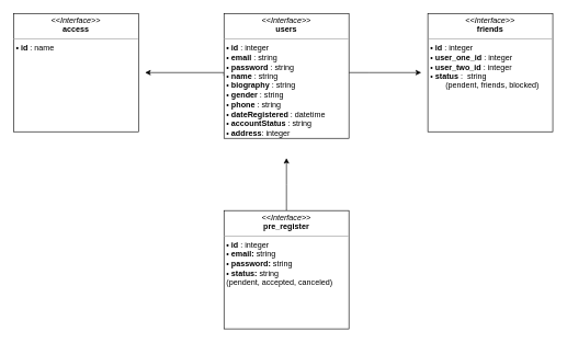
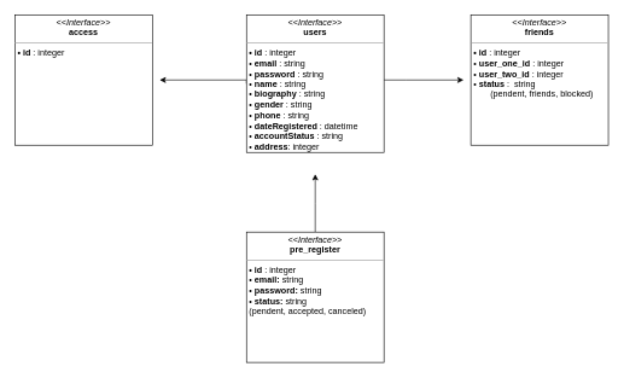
  <mxCell id="0" />
  <mxCell id="1" parent="0" />
  <mxCell id="2" style="edgeStyle=orthogonalEdgeStyle;rounded=0;orthogonalLoop=1;jettySize=auto;html=1;" parent="1" source="4" edge="1"><mxGeometry relative="1" as="geometry"><mxPoint x="640" y="110" as="targetPoint" /><Array as="points"><mxPoint x="560" y="110" /><mxPoint x="560" y="110" /></Array></mxGeometry></mxCell>
  <mxCell id="3" style="edgeStyle=orthogonalEdgeStyle;rounded=0;orthogonalLoop=1;jettySize=auto;html=1;exitX=0;exitY=0.5;exitDx=0;exitDy=0;" parent="1" source="4" edge="1"><mxGeometry relative="1" as="geometry"><mxPoint x="220" y="110" as="targetPoint" /><Array as="points"><mxPoint x="340" y="110" /></Array></mxGeometry></mxCell>
  <mxCell id="4" value="&lt;p style=&quot;margin: 0px ; margin-top: 4px ; text-align: center&quot;&gt;&lt;i&gt;&amp;lt;&amp;lt;Interface&amp;gt;&amp;gt;&lt;/i&gt;&lt;br&gt;&lt;b&gt;users&lt;/b&gt;&lt;/p&gt;&lt;hr size=&quot;1&quot;&gt;&lt;p style=&quot;margin: 0px ; margin-left: 4px&quot;&gt;&lt;b&gt;• id&lt;/b&gt; : integer&lt;/p&gt;&lt;p style=&quot;margin: 0px ; margin-left: 4px&quot;&gt;• &lt;b&gt;email &lt;/b&gt;: string&lt;/p&gt;&lt;p style=&quot;margin: 0px ; margin-left: 4px&quot;&gt;• &lt;b&gt;password &lt;/b&gt;: string&lt;/p&gt;&lt;p style=&quot;margin: 0px ; margin-left: 4px&quot;&gt;• &lt;b&gt;name &lt;/b&gt;: string&lt;/p&gt;&lt;p style=&quot;margin: 0px ; margin-left: 4px&quot;&gt;• &lt;b&gt;biography &lt;/b&gt;: string&lt;/p&gt;&lt;p style=&quot;margin: 0px ; margin-left: 4px&quot;&gt;• &lt;b&gt;gender &lt;/b&gt;: string&lt;/p&gt;&lt;p style=&quot;margin: 0px ; margin-left: 4px&quot;&gt;• &lt;b&gt;phone &lt;/b&gt;: string&lt;/p&gt;&lt;p style=&quot;margin: 0px ; margin-left: 4px&quot;&gt;• &lt;b&gt;dateRegistered &lt;/b&gt;: datetime&lt;/p&gt;&lt;p style=&quot;margin: 0px ; margin-left: 4px&quot;&gt;• &lt;b&gt;accountStatus &lt;/b&gt;: string&lt;/p&gt;&lt;p style=&quot;margin: 0px ; margin-left: 4px&quot;&gt;• &lt;b&gt;address&lt;/b&gt;: integer&lt;br&gt;&lt;/p&gt;&lt;p style=&quot;margin: 0px ; margin-left: 4px&quot;&gt;&lt;br&gt;&lt;/p&gt;&lt;p style=&quot;margin: 0px ; margin-left: 4px&quot;&gt;&lt;br&gt;&lt;/p&gt;" style="verticalAlign=top;align=left;overflow=fill;fontSize=12;fontFamily=Helvetica;html=1;rounded=0;shadow=0;comic=0;labelBackgroundColor=none;strokeWidth=1" parent="1" vertex="1"><mxGeometry x="340" y="20" width="190" height="190" as="geometry" /></mxCell>
  <mxCell id="5" value="&lt;p style=&quot;margin: 0px ; margin-top: 4px ; text-align: center&quot;&gt;&lt;i&gt;&amp;lt;&amp;lt;Interface&amp;gt;&amp;gt;&lt;/i&gt;&lt;br&gt;&lt;b&gt;friends&lt;/b&gt;&lt;/p&gt;&lt;hr size=&quot;1&quot;&gt;&lt;p style=&quot;margin: 0px ; margin-left: 4px&quot;&gt;&lt;b&gt;• id&lt;/b&gt; : integer&lt;/p&gt;&lt;p style=&quot;margin: 0px ; margin-left: 4px&quot;&gt;• &lt;b&gt;user_one_id&amp;nbsp;&lt;/b&gt;: integer&lt;/p&gt;&lt;p style=&quot;margin: 0px ; margin-left: 4px&quot;&gt;• &lt;b&gt;user_two_id&amp;nbsp;&lt;/b&gt;: integer&lt;/p&gt;&lt;p style=&quot;margin: 0px ; margin-left: 4px&quot;&gt;• &lt;b&gt;status&amp;nbsp;&lt;/b&gt;:&amp;nbsp; string&lt;/p&gt;&lt;p style=&quot;margin: 0px ; margin-left: 4px&quot;&gt;&amp;nbsp; &amp;nbsp; &amp;nbsp; &amp;nbsp;(pendent, friends, blocked)&lt;/p&gt;" style="verticalAlign=top;align=left;overflow=fill;fontSize=12;fontFamily=Helvetica;html=1;rounded=0;shadow=0;comic=0;labelBackgroundColor=none;strokeWidth=1" parent="1" vertex="1"><mxGeometry x="650" y="20" width="190" height="180" as="geometry" /></mxCell>
- <mxCell id="6" value="&lt;p style=&quot;margin: 0px ; margin-top: 4px ; text-align: center&quot;&gt;&lt;i&gt;&amp;lt;&amp;lt;Interface&amp;gt;&amp;gt;&lt;/i&gt;&lt;br&gt;&lt;b&gt;access&lt;/b&gt;&lt;/p&gt;&lt;hr size=&quot;1&quot;&gt;&lt;p style=&quot;margin: 0px ; margin-left: 4px&quot;&gt;&lt;b&gt;• id&lt;/b&gt; : name&lt;/p&gt;&lt;p style=&quot;margin: 0px ; margin-left: 4px&quot;&gt;&lt;br&gt;&lt;/p&gt;&lt;p style=&quot;margin: 0px ; margin-left: 4px&quot;&gt;&lt;br&gt;&lt;/p&gt;&lt;p style=&quot;margin: 0px ; margin-left: 4px&quot;&gt;&lt;br&gt;&lt;/p&gt;" style="verticalAlign=top;align=left;overflow=fill;fontSize=12;fontFamily=Helvetica;html=1;rounded=0;shadow=0;comic=0;labelBackgroundColor=none;strokeWidth=1" parent="1" vertex="1"><mxGeometry x="20" y="20" width="190" height="180" as="geometry" /></mxCell>
+ <mxCell id="6" value="&lt;p style=&quot;margin: 0px ; margin-top: 4px ; text-align: center&quot;&gt;&lt;i&gt;&amp;lt;&amp;lt;Interface&amp;gt;&amp;gt;&lt;/i&gt;&lt;br&gt;&lt;b&gt;access&lt;/b&gt;&lt;/p&gt;&lt;hr size=&quot;1&quot;&gt;&lt;p style=&quot;margin: 0px ; margin-left: 4px&quot;&gt;&lt;b&gt;• id&lt;/b&gt; : integer&lt;/p&gt;&lt;p style=&quot;margin: 0px ; margin-left: 4px&quot;&gt;&lt;br&gt;&lt;/p&gt;&lt;p style=&quot;margin: 0px ; margin-left: 4px&quot;&gt;&lt;br&gt;&lt;/p&gt;&lt;p style=&quot;margin: 0px ; margin-left: 4px&quot;&gt;&lt;br&gt;&lt;/p&gt;" style="verticalAlign=top;align=left;overflow=fill;fontSize=12;fontFamily=Helvetica;html=1;rounded=0;shadow=0;comic=0;labelBackgroundColor=none;strokeWidth=1" parent="1" vertex="1"><mxGeometry x="20" y="20" width="190" height="180" as="geometry" /></mxCell>
  <mxCell id="7" style="edgeStyle=orthogonalEdgeStyle;rounded=0;orthogonalLoop=1;jettySize=auto;html=1;exitX=0.5;exitY=0;exitDx=0;exitDy=0;" edge="1" parent="1" source="8"><mxGeometry relative="1" as="geometry"><mxPoint x="435" y="240" as="targetPoint" /></mxGeometry></mxCell>
  <mxCell id="8" value="&lt;p style=&quot;margin: 0px ; margin-top: 4px ; text-align: center&quot;&gt;&lt;i&gt;&amp;lt;&amp;lt;Interface&amp;gt;&amp;gt;&lt;/i&gt;&lt;br&gt;&lt;b&gt;pre_register&lt;/b&gt;&lt;/p&gt;&lt;hr size=&quot;1&quot;&gt;&lt;p style=&quot;margin: 0px ; margin-left: 4px&quot;&gt;&lt;b&gt;• id&lt;/b&gt; : integer&lt;/p&gt;&lt;p style=&quot;margin: 0px ; margin-left: 4px&quot;&gt;• &lt;b&gt;email: &lt;/b&gt;string&lt;/p&gt;&lt;p style=&quot;margin: 0px ; margin-left: 4px&quot;&gt;• &lt;b&gt;password: &lt;/b&gt;string&lt;/p&gt;&lt;p style=&quot;margin: 0px ; margin-left: 4px&quot;&gt;• &lt;b&gt;status: &lt;/b&gt;string&lt;/p&gt;&lt;p style=&quot;margin: 0px ; margin-left: 4px&quot;&gt;(pendent, accepted, canceled)&lt;/p&gt;&lt;span style=&quot;color: rgba(0 , 0 , 0 , 0) ; font-family: monospace ; font-size: 0px&quot;&gt;%3CmxGraphModel%3E%3Croot%3E%3CmxCell%20id%3D%220%22%2F%3E%3CmxCell%20id%3D%221%22%20parent%3D%220%22%2F%3E%3CmxCell%20id%3D%222%22%20value%3D%22%26lt%3Bp%20style%3D%26quot%3Bmargin%3A%200px%20%3B%20margin-top%3A%204px%20%3B%20text-align%3A%20center%26quot%3B%26gt%3B%26lt%3Bi%26gt%3B%26amp%3Blt%3B%26amp%3Blt%3BInterface%26amp%3Bgt%3B%26amp%3Bgt%3B%26lt%3B%2Fi%26gt%3B%26lt%3Bbr%26gt%3B%26lt%3Bb%26gt%3Baccess%26lt%3B%2Fb%26gt%3B%26lt%3B%2Fp%26gt%3B%26lt%3Bhr%20size%3D%26quot%3B1%26quot%3B%26gt%3B%26lt%3Bp%20style%3D%26quot%3Bmargin%3A%200px%20%3B%20margin-left%3A%204px%26quot%3B%26gt%3B%26lt%3Bb%26gt%3B%E2%80%A2%20id%26lt%3B%2Fb%26gt%3B%20%3A%20integer%26lt%3B%2Fp%26gt%3B%26lt%3Bp%20style%3D%26quot%3Bmargin%3A%200px%20%3B%20margin-left%3A%204px%26quot%3B%26gt%3B%26lt%3Bbr%26gt%3B%26lt%3B%2Fp%26gt%3B%26lt%3Bp%20style%3D%26quot%3Bmargin%3A%200px%20%3B%20margin-left%3A%204px%26quot%3B%26gt%3B%26lt%3Bbr%26gt%3B%26lt%3B%2Fp%26gt%3B%26lt%3Bp%20style%3D%26quot%3Bmargin%3A%200px%20%3B%20margin-left%3A%204px%26quot%3B%26gt%3B%26lt%3Bbr%26gt%3B%26lt%3B%2Fp%26gt%3B%22%20style%3D%22verticalAlign%3Dtop%3Balign%3Dleft%3Boverflow%3Dfill%3BfontSize%3D12%3BfontFamily%3DHelvetica%3Bhtml%3D1%3Brounded%3D0%3Bshadow%3D0%3Bcomic%3D0%3BlabelBackgroundColor%3Dnone%3BstrokeWidth%3D1%22%20vertex%3D%221%22%20parent%3D%221%22%3E%3CmxGeometry%20x%3D%2210%22%20y%3D%2240%22%20width%3D%22190%22%20height%3D%22180%22%20as%3D%22geometry%22%2F%3E%3C%2FmxCell%3E%3C%2Froot%3E%3C%2FmxGraphModel%3Estring&lt;/span&gt;&lt;p style=&quot;margin: 0px ; margin-left: 4px&quot;&gt;&lt;br&gt;&lt;/p&gt;&lt;p style=&quot;margin: 0px ; margin-left: 4px&quot;&gt;&lt;br&gt;&lt;/p&gt;&lt;p style=&quot;margin: 0px ; margin-left: 4px&quot;&gt;&lt;br&gt;&lt;/p&gt;" style="verticalAlign=top;align=left;overflow=fill;fontSize=12;fontFamily=Helvetica;html=1;rounded=0;shadow=0;comic=0;labelBackgroundColor=none;strokeWidth=1" vertex="1" parent="1"><mxGeometry x="340" y="320" width="190" height="180" as="geometry" /></mxCell>
